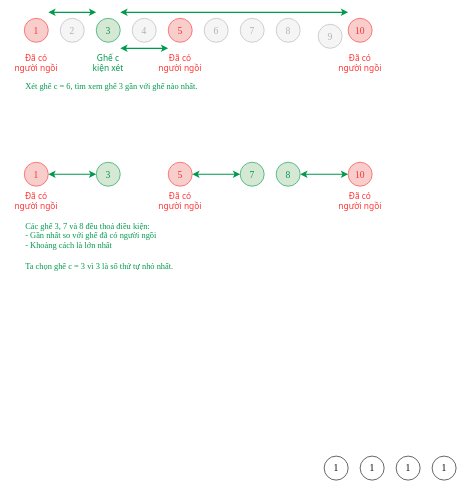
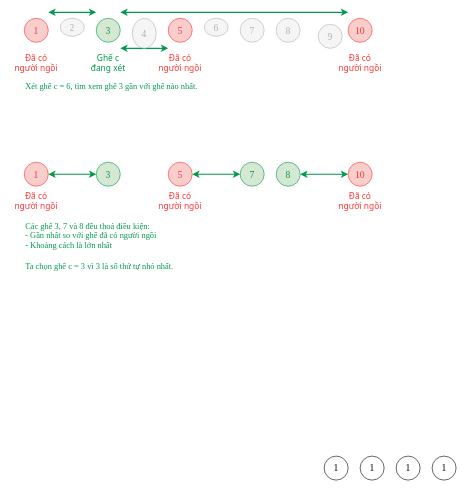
  <mxCell id="0" />
  <mxCell id="1" parent="0" />
  <mxCell id="2" value="1" style="ellipse;whiteSpace=wrap;html=1;aspect=fixed;fontSize=16;fontFamily=consolas;fillColor=#f8cecc;strokeColor=#FF3333;fontColor=#FF3333;" vertex="1" parent="1"><mxGeometry x="40" y="30" width="40" height="40" as="geometry" /></mxCell>
  <mxCell id="3" value="5" style="ellipse;whiteSpace=wrap;html=1;aspect=fixed;fontSize=16;fontFamily=consolas;fillColor=#f8cecc;strokeColor=#FF3333;fontColor=#FF3333;" vertex="1" parent="1"><mxGeometry x="280" y="30" width="40" height="40" as="geometry" /></mxCell>
  <mxCell id="4" value="1" style="ellipse;whiteSpace=wrap;html=1;aspect=fixed;fontSize=16;fontFamily=Aptos;" vertex="1" parent="1"><mxGeometry x="660" y="760" width="40" height="40" as="geometry" /></mxCell>
  <mxCell id="5" value="1" style="ellipse;whiteSpace=wrap;html=1;aspect=fixed;fontSize=16;fontFamily=Aptos;" vertex="1" parent="1"><mxGeometry x="600" y="760" width="40" height="40" as="geometry" /></mxCell>
  <mxCell id="6" value="3" style="ellipse;whiteSpace=wrap;html=1;aspect=fixed;fontSize=16;fontFamily=consolas;fillColor=#d5e8d4;strokeColor=#00994D;fontColor=#00994D;" vertex="1" parent="1"><mxGeometry x="160" y="30" width="40" height="40" as="geometry" /></mxCell>
  <mxCell id="7" value="1" style="ellipse;whiteSpace=wrap;html=1;aspect=fixed;fontSize=16;fontFamily=Aptos;" vertex="1" parent="1"><mxGeometry x="720" y="760" width="40" height="40" as="geometry" /></mxCell>
  <mxCell id="8" value="1" style="ellipse;whiteSpace=wrap;html=1;aspect=fixed;fontSize=16;fontFamily=Aptos;" vertex="1" parent="1"><mxGeometry x="540" y="760" width="40" height="40" as="geometry" /></mxCell>
  <mxCell id="9" value="10" style="ellipse;whiteSpace=wrap;html=1;aspect=fixed;fontSize=16;fontFamily=consolas;fillColor=#f8cecc;strokeColor=#FF3333;fontColor=#FF3333;" vertex="1" parent="1"><mxGeometry x="580" y="30" width="40" height="40" as="geometry" /></mxCell>
  <mxCell id="10" value="" style="endArrow=classic;startArrow=classic;html=1;rounded=0;strokeColor=#00994D;strokeWidth=2;entryX=0;entryY=0.5;entryDx=0;entryDy=0;exitX=1;exitY=0.5;exitDx=0;exitDy=0;" edge="1" parent="1"><mxGeometry width="50" height="50" relative="1" as="geometry"><mxPoint x="80" y="20" as="sourcePoint" /><mxPoint x="160" y="20" as="targetPoint" /></mxGeometry></mxCell>
  <mxCell id="11" value="" style="endArrow=classic;startArrow=classic;html=1;rounded=0;strokeColor=#00994D;strokeWidth=2;" edge="1" parent="1"><mxGeometry width="50" height="50" relative="1" as="geometry"><mxPoint x="200" y="80" as="sourcePoint" /><mxPoint x="280" y="80" as="targetPoint" /></mxGeometry></mxCell>
  <mxCell id="12" value="" style="endArrow=classic;startArrow=classic;html=1;rounded=0;strokeColor=#00994D;strokeWidth=2;" edge="1" parent="1"><mxGeometry width="50" height="50" relative="1" as="geometry"><mxPoint x="200" y="20" as="sourcePoint" /><mxPoint x="580" y="20" as="targetPoint" /></mxGeometry></mxCell>
  <mxCell id="13" value="Đã có người ngồi" style="text;html=1;align=center;verticalAlign=middle;whiteSpace=wrap;rounded=0;fontSize=14;fontColor=#FF3333;fontFamily=Noto Sans;fontSource=https%3A%2F%2Ffonts.googleapis.com%2Fcss%3Ffamily%3DNoto%2BSans;" vertex="1" parent="1"><mxGeometry x="20" y="90" width="80" height="30" as="geometry" /></mxCell>
  <mxCell id="14" value="Đã có người ngồi" style="text;html=1;align=center;verticalAlign=middle;whiteSpace=wrap;rounded=0;fontSize=14;fontColor=#FF3333;fontFamily=Noto Sans;fontSource=https%3A%2F%2Ffonts.googleapis.com%2Fcss%3Ffamily%3DNoto%2BSans;" vertex="1" parent="1"><mxGeometry x="260" y="90" width="80" height="30" as="geometry" /></mxCell>
  <mxCell id="15" value="Đã có người ngồi" style="text;html=1;align=center;verticalAlign=middle;whiteSpace=wrap;rounded=0;fontSize=14;fontColor=#FF3333;fontFamily=Noto Sans;fontSource=https%3A%2F%2Ffonts.googleapis.com%2Fcss%3Ffamily%3DNoto%2BSans;" vertex="1" parent="1"><mxGeometry x="560" y="90" width="80" height="30" as="geometry" /></mxCell>
- <mxCell id="16" value="Ghế c kiện xét" style="text;html=1;align=center;verticalAlign=middle;whiteSpace=wrap;rounded=0;fontSize=14;fontColor=#00994D;fontFamily=Noto Sans;fontSource=https%3A%2F%2Ffonts.googleapis.com%2Fcss%3Ffamily%3DNoto%2BSans;" vertex="1" parent="1"><mxGeometry x="145" y="90" width="70" height="30" as="geometry" /></mxCell>
+ <mxCell id="16" value="Ghế c đang xét" style="text;html=1;align=center;verticalAlign=middle;whiteSpace=wrap;rounded=0;fontSize=14;fontColor=#00994D;fontFamily=Noto Sans;fontSource=https%3A%2F%2Ffonts.googleapis.com%2Fcss%3Ffamily%3DNoto%2BSans;" vertex="1" parent="1"><mxGeometry x="145" y="90" width="70" height="30" as="geometry" /></mxCell>
  <mxCell id="17" value="Xét ghế c = 6, tìm xem ghế 3 gần với ghế nào nhất." style="text;html=1;align=left;verticalAlign=middle;whiteSpace=wrap;rounded=0;fontSize=14;fontColor=#00994D;fontFamily=consolas;" vertex="1" parent="1"><mxGeometry x="40" y="130" width="470" height="30" as="geometry" /></mxCell>
  <mxCell id="18" value="1" style="ellipse;whiteSpace=wrap;html=1;aspect=fixed;fontSize=16;fontFamily=consolas;fillColor=#f8cecc;strokeColor=#FF3333;fontColor=#FF3333;" vertex="1" parent="1"><mxGeometry x="40" y="270" width="40" height="40" as="geometry" /></mxCell>
  <mxCell id="19" value="5" style="ellipse;whiteSpace=wrap;html=1;aspect=fixed;fontSize=16;fontFamily=consolas;fillColor=#f8cecc;strokeColor=#FF3333;fontColor=#FF3333;" vertex="1" parent="1"><mxGeometry x="280" y="270" width="40" height="40" as="geometry" /></mxCell>
  <mxCell id="20" value="3" style="ellipse;whiteSpace=wrap;html=1;aspect=fixed;fontSize=16;fontFamily=consolas;fillColor=#d5e8d4;strokeColor=#00994D;fontColor=#00994D;" vertex="1" parent="1"><mxGeometry x="160" y="270" width="40" height="40" as="geometry" /></mxCell>
  <mxCell id="21" value="10" style="ellipse;whiteSpace=wrap;html=1;aspect=fixed;fontSize=16;fontFamily=consolas;fillColor=#f8cecc;strokeColor=#FF3333;fontColor=#FF3333;" vertex="1" parent="1"><mxGeometry x="580" y="270" width="40" height="40" as="geometry" /></mxCell>
  <mxCell id="22" value="" style="endArrow=classic;startArrow=classic;html=1;rounded=0;strokeColor=#00994D;strokeWidth=2;entryX=0;entryY=0.5;entryDx=0;entryDy=0;exitX=1;exitY=0.5;exitDx=0;exitDy=0;" edge="1" parent="1" source="18" target="20"><mxGeometry width="50" height="50" relative="1" as="geometry"><mxPoint x="90" y="289.75" as="sourcePoint" /><mxPoint x="190" y="290.25" as="targetPoint" /></mxGeometry></mxCell>
  <mxCell id="23" value="" style="endArrow=classic;startArrow=classic;html=1;rounded=0;strokeColor=#00994D;strokeWidth=2;exitX=1;exitY=0.5;exitDx=0;exitDy=0;entryX=0;entryY=0.5;entryDx=0;entryDy=0;" edge="1" parent="1" source="19" target="29"><mxGeometry width="50" height="50" relative="1" as="geometry"><mxPoint x="320" y="320" as="sourcePoint" /><mxPoint x="400" y="320" as="targetPoint" /></mxGeometry></mxCell>
  <mxCell id="24" value="" style="endArrow=classic;startArrow=classic;html=1;rounded=0;strokeColor=#00994D;strokeWidth=2;exitX=1;exitY=0.5;exitDx=0;exitDy=0;entryX=0;entryY=0.5;entryDx=0;entryDy=0;" edge="1" parent="1" source="30" target="21"><mxGeometry width="50" height="50" relative="1" as="geometry"><mxPoint x="500" y="320" as="sourcePoint" /><mxPoint x="580" y="320" as="targetPoint" /></mxGeometry></mxCell>
  <mxCell id="25" value="Đã có người ngồi" style="text;html=1;align=center;verticalAlign=middle;whiteSpace=wrap;rounded=0;fontSize=14;fontColor=#FF3333;fontFamily=Noto Sans;fontSource=https%3A%2F%2Ffonts.googleapis.com%2Fcss%3Ffamily%3DNoto%2BSans;" vertex="1" parent="1"><mxGeometry x="20" y="320" width="80" height="30" as="geometry" /></mxCell>
  <mxCell id="26" value="Đã có người ngồi" style="text;html=1;align=center;verticalAlign=middle;whiteSpace=wrap;rounded=0;fontSize=14;fontColor=#FF3333;fontFamily=Noto Sans;fontSource=https%3A%2F%2Ffonts.googleapis.com%2Fcss%3Ffamily%3DNoto%2BSans;" vertex="1" parent="1"><mxGeometry x="260" y="320" width="80" height="30" as="geometry" /></mxCell>
  <mxCell id="27" value="Đã có người ngồi" style="text;html=1;align=center;verticalAlign=middle;whiteSpace=wrap;rounded=0;fontSize=14;fontColor=#FF3333;fontFamily=Noto Sans;fontSource=https%3A%2F%2Ffonts.googleapis.com%2Fcss%3Ffamily%3DNoto%2BSans;" vertex="1" parent="1"><mxGeometry x="560" y="320" width="80" height="30" as="geometry" /></mxCell>
  <mxCell id="28" value="Các ghế 3, 7 và 8 đều thoả điều kiện:&lt;div&gt;- Gần nhất so với ghế đã có người ngồi&lt;/div&gt;&lt;div&gt;- Khoảng cách là lớn nhất&lt;br&gt;&lt;div&gt;&lt;br&gt;&lt;/div&gt;&lt;div&gt;Ta chọn ghế c = 3 vì 3 là số thứ tự nhỏ nhất.&lt;/div&gt;&lt;/div&gt;" style="text;html=1;align=left;verticalAlign=middle;whiteSpace=wrap;rounded=0;fontSize=14;fontColor=#00994D;fontFamily=consolas;" vertex="1" parent="1"><mxGeometry x="40" y="360" width="600" height="100" as="geometry" /></mxCell>
  <mxCell id="29" value="7" style="ellipse;whiteSpace=wrap;html=1;aspect=fixed;fontSize=16;fontFamily=consolas;fillColor=#d5e8d4;strokeColor=#00994D;fontColor=#00994D;" vertex="1" parent="1"><mxGeometry x="400" y="270" width="40" height="40" as="geometry" /></mxCell>
  <mxCell id="30" value="8" style="ellipse;whiteSpace=wrap;html=1;aspect=fixed;fontSize=16;fontFamily=consolas;fillColor=#d5e8d4;strokeColor=#00994D;fontColor=#00994D;" vertex="1" parent="1"><mxGeometry x="460" y="270" width="40" height="40" as="geometry" /></mxCell>
- <mxCell id="31" value="4" style="ellipse;whiteSpace=wrap;html=1;aspect=fixed;fontSize=16;fontFamily=consolas;fillColor=#f5f5f5;strokeColor=#B3B3B3;fontColor=#B3B3B3;" vertex="1" parent="1"><mxGeometry x="220" y="30" width="40" height="40" as="geometry" /></mxCell>
+ <mxCell id="31" value="4" style="ellipse;whiteSpace=wrap;html=1;aspect=fixed;fontSize=16;fontFamily=consolas;fillColor=#f5f5f5;strokeColor=#B3B3B3;fontColor=#B3B3B3;" vertex="1" parent="1"><mxGeometry x="220" y="30" width="40" height="50" as="geometry" /></mxCell>
  <mxCell id="32" value="7" style="ellipse;whiteSpace=wrap;html=1;aspect=fixed;fontSize=16;fontFamily=consolas;fillColor=#f5f5f5;strokeColor=#B3B3B3;fontColor=#B3B3B3;" vertex="1" parent="1"><mxGeometry x="400" y="30" width="40" height="40" as="geometry" /></mxCell>
  <mxCell id="33" value="9" style="ellipse;whiteSpace=wrap;html=1;aspect=fixed;fontSize=16;fontFamily=consolas;fillColor=#f5f5f5;strokeColor=#B3B3B3;fontColor=#B3B3B3;" vertex="1" parent="1"><mxGeometry x="530" y="40" width="40" height="40" as="geometry" /></mxCell>
  <mxCell id="34" value="8" style="ellipse;whiteSpace=wrap;html=1;aspect=fixed;fontSize=16;fontFamily=consolas;fillColor=#f5f5f5;strokeColor=#B3B3B3;fontColor=#B3B3B3;" vertex="1" parent="1"><mxGeometry x="460" y="30" width="40" height="40" as="geometry" /></mxCell>
- <mxCell id="35" value="6" style="ellipse;whiteSpace=wrap;html=1;aspect=fixed;fontSize=16;fontFamily=consolas;fillColor=#f5f5f5;strokeColor=#B3B3B3;fontColor=#B3B3B3;" vertex="1" parent="1"><mxGeometry x="340" y="30" width="40" height="40" as="geometry" /></mxCell>
- <mxCell id="36" value="2" style="ellipse;whiteSpace=wrap;html=1;aspect=fixed;fontSize=16;fontFamily=consolas;fillColor=#f5f5f5;strokeColor=#B3B3B3;fontColor=#B3B3B3;" vertex="1" parent="1"><mxGeometry x="100" y="30" width="40" height="40" as="geometry" /></mxCell>
+ <mxCell id="35" value="6" style="ellipse;whiteSpace=wrap;html=1;aspect=fixed;fontSize=16;fontFamily=consolas;fillColor=#f5f5f5;strokeColor=#B3B3B3;fontColor=#B3B3B3;" vertex="1" parent="1"><mxGeometry x="340" y="30" width="40" height="30" as="geometry" /></mxCell>
+ <mxCell id="36" value="2" style="ellipse;whiteSpace=wrap;html=1;aspect=fixed;fontSize=16;fontFamily=consolas;fillColor=#f5f5f5;strokeColor=#B3B3B3;fontColor=#B3B3B3;" vertex="1" parent="1"><mxGeometry x="100" y="30" width="40" height="30" as="geometry" /></mxCell>
